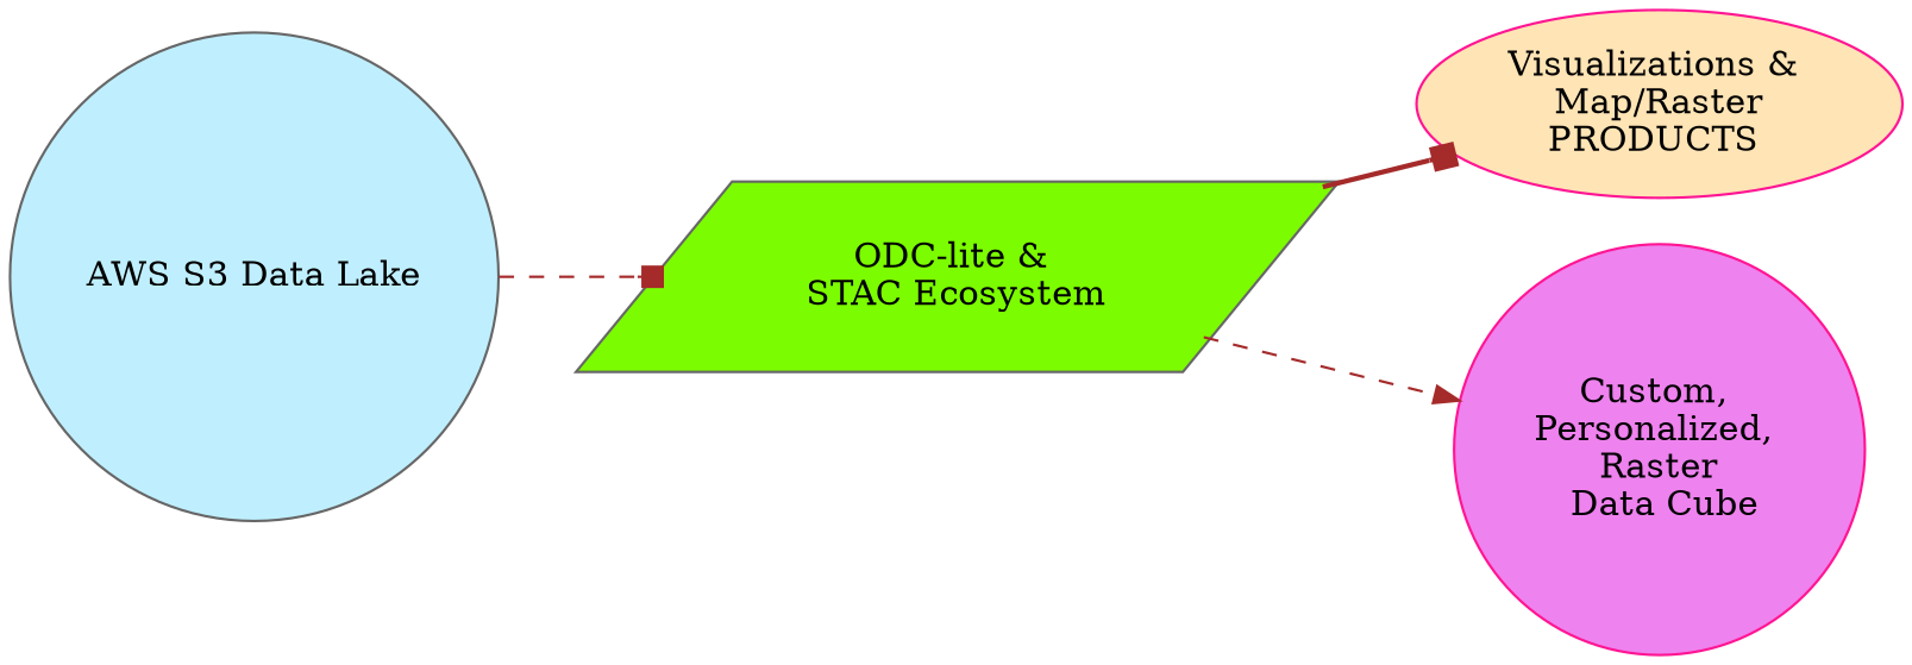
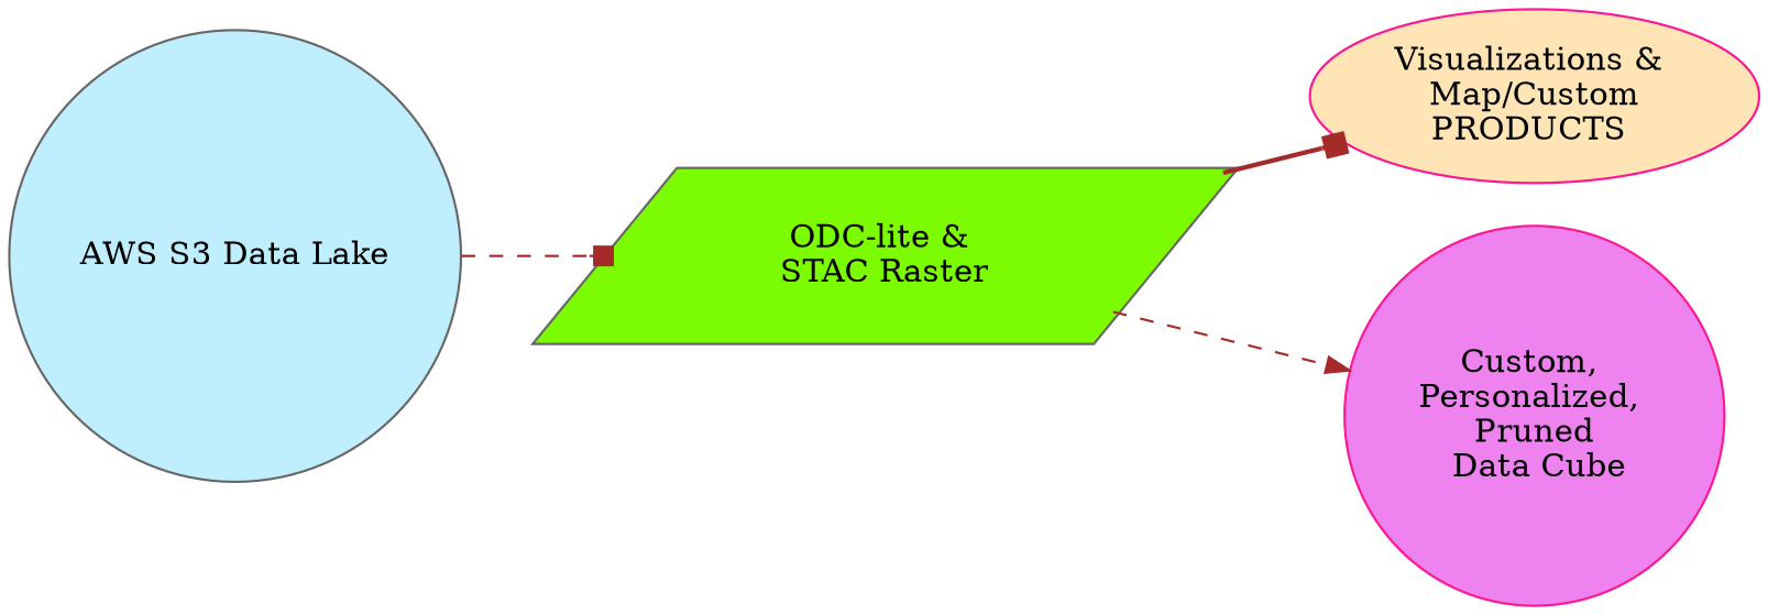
  digraph {
    rankdir=LR
    node [color=deeppink shape=circle style=filled]
    edge [arrowhead=box color=brown style=dashed]
-   n1 [fillcolor=moccasin label="Visualizations & \n Map/Raster \nPRODUCTS " shape=ellipse]
-   n2 [color=gray40 fillcolor=lawngreen label="ODC-lite & \nSTAC Ecosystem" shape=parallelogram]
-   n3 [fillcolor=violet label="Custom, \nPersonalized, \nRaster\n Data Cube"]
+   n1 [fillcolor=moccasin label="Visualizations & \n Map/Custom \nPRODUCTS " shape=ellipse]
+   n2 [color=gray40 fillcolor=lawngreen label="ODC-lite & \nSTAC Raster" shape=parallelogram]
+   n3 [fillcolor=violet label="Custom, \nPersonalized, \nPruned\n Data Cube"]
    n4 [color=gray40 fillcolor=lightblue1 label="AWS S3 Data Lake"]
    n2 -> n1 [style=bold]
    n2 -> n3 [arrowhead=normal]
    n4 -> n2
  }
